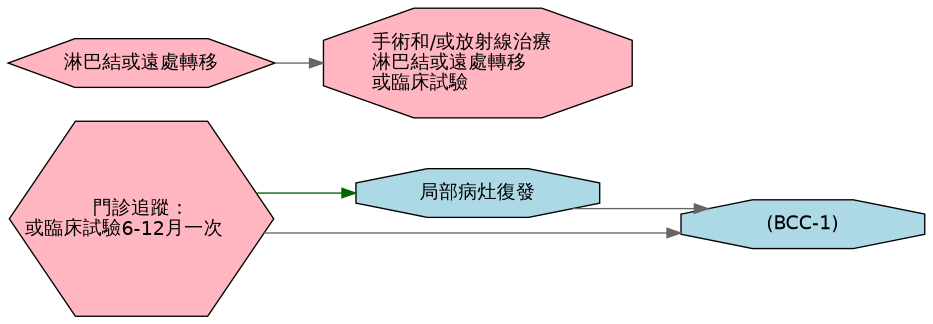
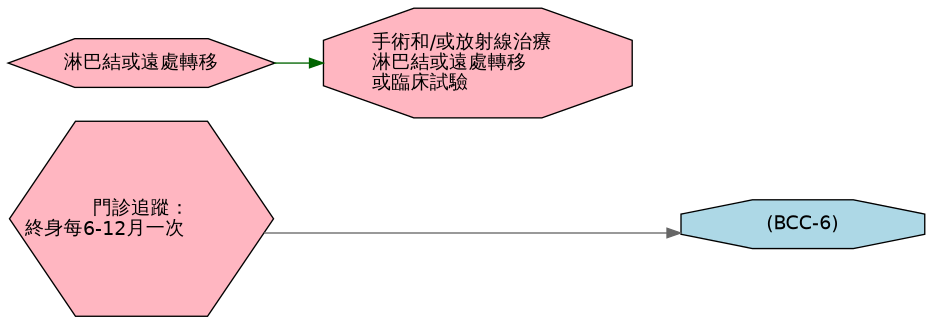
  digraph {
    compound=true
    rankdir=LR
    splines=ortho
    node [fillcolor=lightpink fontname=Helvetica shape=octagon style=filled]
    edge [color=darkgreen]
-   n1 [height=2 label="門診追蹤：\n或臨床試驗6-12月一次\l" shape=hexagon]
-   n2 [fillcolor=lightblue label="局部病灶復發" width=2.5]
-   n3 [fillcolor=lightblue label="(BCC-1)" width=2.5]
+   n1 [height=2 label="門診追蹤：\n終身每6-12月一次\l" shape=hexagon]
+   n3 [fillcolor=lightblue label="(BCC-6)" width=2.5]
    n4 [label="淋巴結或遠處轉移" shape=hexagon width=2.5]
    n5 [label="手術和/或放射線治療\l淋巴結或遠處轉移\l或臨床試驗\l" width=2.5]
-   n1 -> n2
    n1 -> n3 [color=gray40]
-   n2 -> n3 [color=gray40]
-   n4 -> n5 [color=gray40]
+   n4 -> n5
  }
